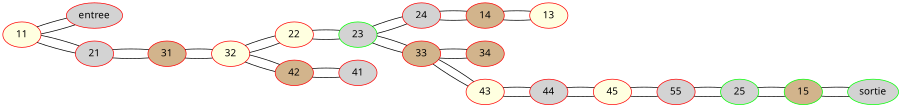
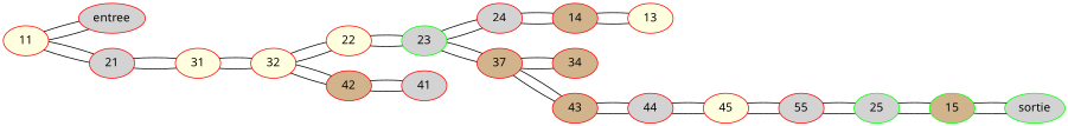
  graph {
    fontname="Noto Sans"
    rankdir=LR
    node [color=red fillcolor=lightgrey fontname="Noto Sans" style=filled]
    edge [fontname="Noto Sans"]
    11 [fillcolor=lightyellow]
    entree
    21
    sortie [color=green]
    15 [color=green fillcolor=tan]
    25 [color=green]
-   31 [fillcolor=tan]
+   31 [fillcolor=lightyellow]
    13 [fillcolor=lightyellow]
    14 [fillcolor=tan]
    24
    23 [color=green]
    n12 [label=55]
    32 [fillcolor=lightyellow]
    22 [fillcolor=lightyellow]
-   33 [fillcolor=tan]
+   33 [fillcolor=tan label=37]
    42 [fillcolor=tan]
    34 [fillcolor=tan]
-   43 [fillcolor=lightyellow]
+   43 [fillcolor=tan]
    45 [fillcolor=lightyellow]
    41
    44
    11 -- entree
    11 -- 21
    entree -- 11
    21 -- 11
    21 -- 31
    sortie -- 15
    15 -- sortie
    15 -- 25
    25 -- 15
    25 -- n12
    31 -- 21
    31 -- 32
    13 -- 14
    14 -- 13
    14 -- 24
    24 -- 14
    24 -- 23
    23 -- 24
    23 -- 22
    23 -- 33
    n12 -- 25
    n12 -- 45
    32 -- 31
    32 -- 22
    32 -- 42
    22 -- 23
    22 -- 32
    33 -- 23
    33 -- 34
    33 -- 43
    42 -- 32
    42 -- 41
    34 -- 33
    43 -- 33
    43 -- 44
    45 -- n12
    45 -- 44
    41 -- 42
    44 -- 43
    44 -- 45
  }
